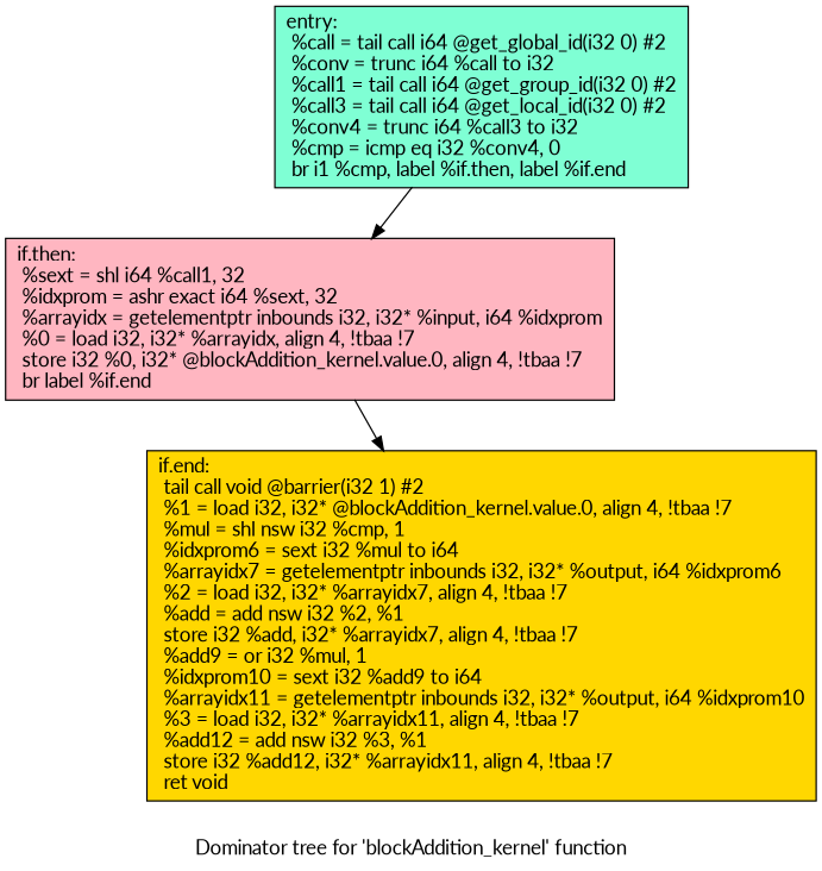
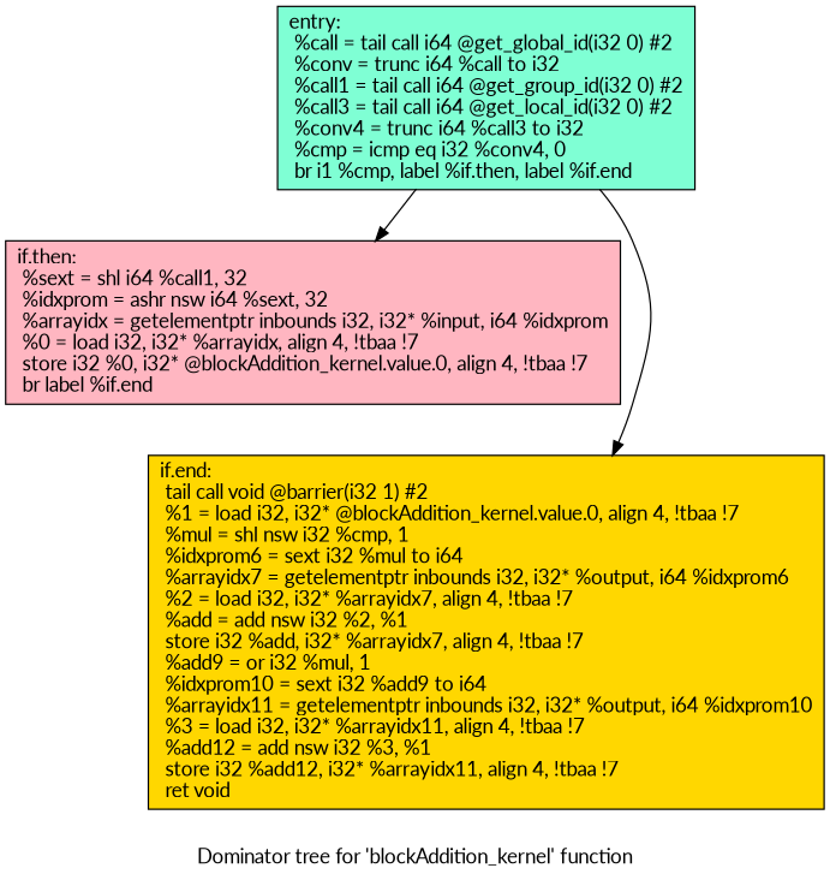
  digraph {
    fontname=Lato
    label="Dominator tree for 'blockAddition_kernel' function"
    node [fontname=Lato shape=record style=filled]
    edge [fontname=Lato]
    n1 [fillcolor=aquamarine label="{entry:\l  %call = tail call i64 @get_global_id(i32 0) #2\l  %conv = trunc i64 %call to i32\l  %call1 = tail call i64 @get_group_id(i32 0) #2\l  %call3 = tail call i64 @get_local_id(i32 0) #2\l  %conv4 = trunc i64 %call3 to i32\l  %cmp = icmp eq i32 %conv4, 0\l  br i1 %cmp, label %if.then, label %if.end\l}"]
-   n2 [fillcolor=lightpink label="{if.then:                                          \l  %sext = shl i64 %call1, 32\l  %idxprom = ashr exact i64 %sext, 32\l  %arrayidx = getelementptr inbounds i32, i32* %input, i64 %idxprom\l  %0 = load i32, i32* %arrayidx, align 4, !tbaa !7\l  store i32 %0, i32* @blockAddition_kernel.value.0, align 4, !tbaa !7\l  br label %if.end\l}"]
+   n2 [fillcolor=lightpink label="{if.then:                                          \l  %sext = shl i64 %call1, 32\l  %idxprom = ashr nsw i64 %sext, 32\l  %arrayidx = getelementptr inbounds i32, i32* %input, i64 %idxprom\l  %0 = load i32, i32* %arrayidx, align 4, !tbaa !7\l  store i32 %0, i32* @blockAddition_kernel.value.0, align 4, !tbaa !7\l  br label %if.end\l}"]
    n3 [fillcolor=gold label="{if.end:                                           \l  tail call void @barrier(i32 1) #2\l  %1 = load i32, i32* @blockAddition_kernel.value.0, align 4, !tbaa !7\l  %mul = shl nsw i32 %cmp, 1\l  %idxprom6 = sext i32 %mul to i64\l  %arrayidx7 = getelementptr inbounds i32, i32* %output, i64 %idxprom6\l  %2 = load i32, i32* %arrayidx7, align 4, !tbaa !7\l  %add = add nsw i32 %2, %1\l  store i32 %add, i32* %arrayidx7, align 4, !tbaa !7\l  %add9 = or i32 %mul, 1\l  %idxprom10 = sext i32 %add9 to i64\l  %arrayidx11 = getelementptr inbounds i32, i32* %output, i64 %idxprom10\l  %3 = load i32, i32* %arrayidx11, align 4, !tbaa !7\l  %add12 = add nsw i32 %3, %1\l  store i32 %add12, i32* %arrayidx11, align 4, !tbaa !7\l  ret void\l}"]
    n1 -> n2
-   n2 -> n3
+   n1 -> n3
  }
